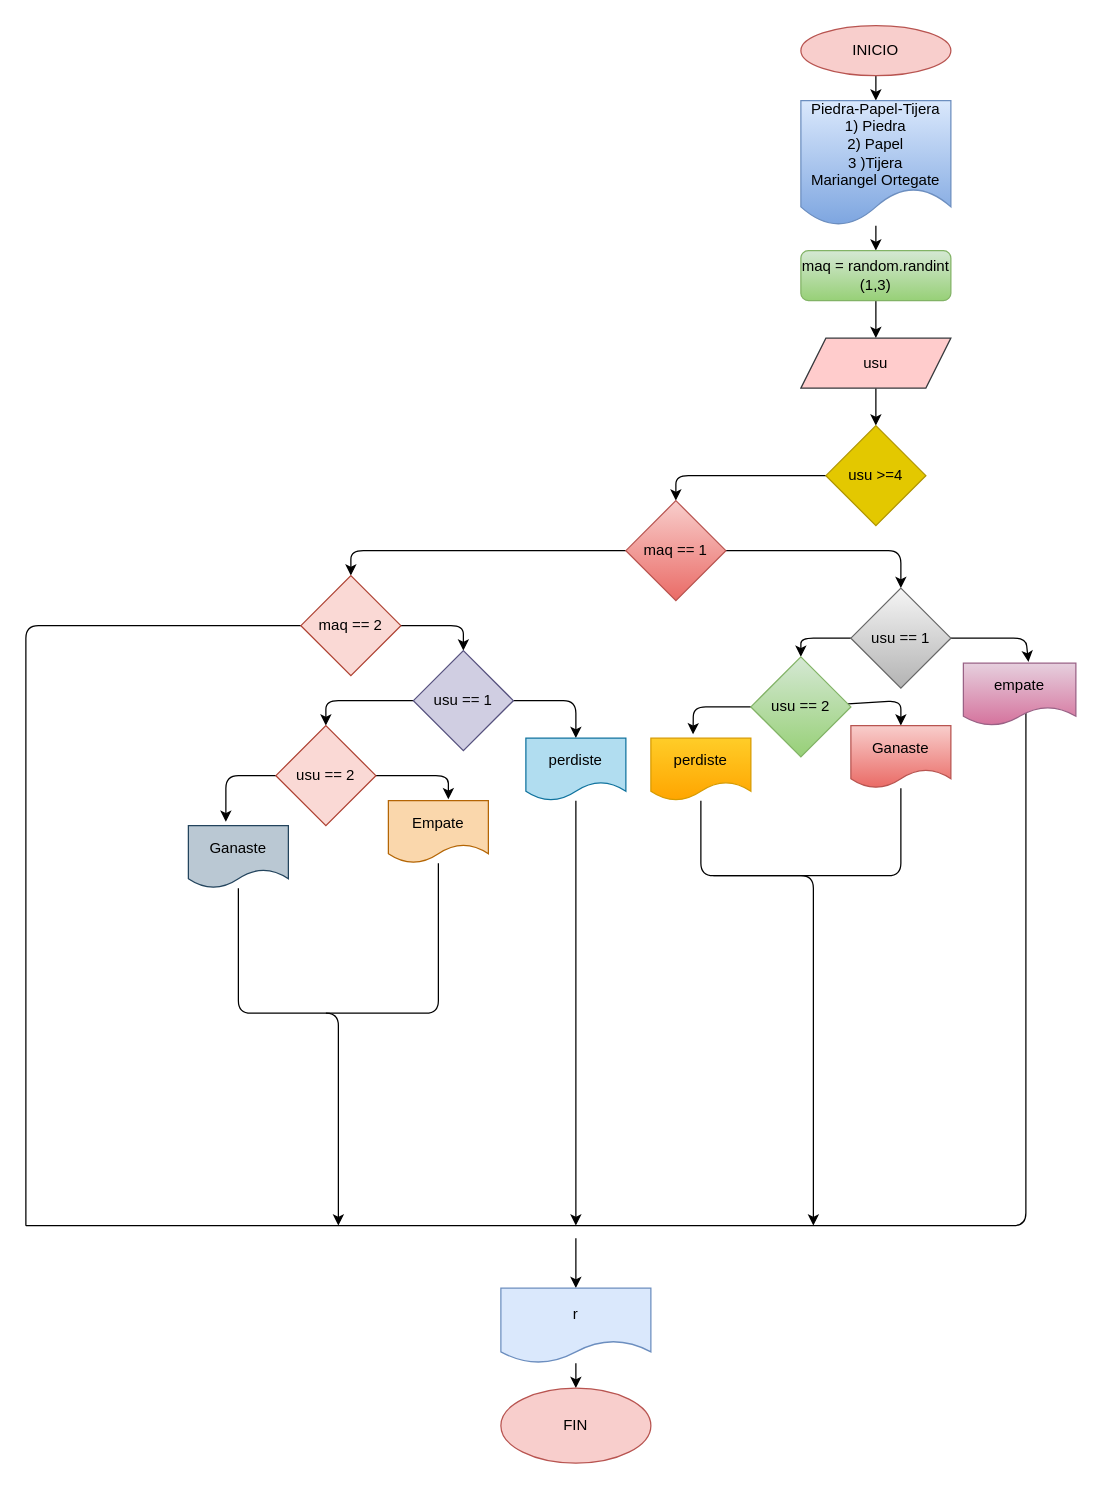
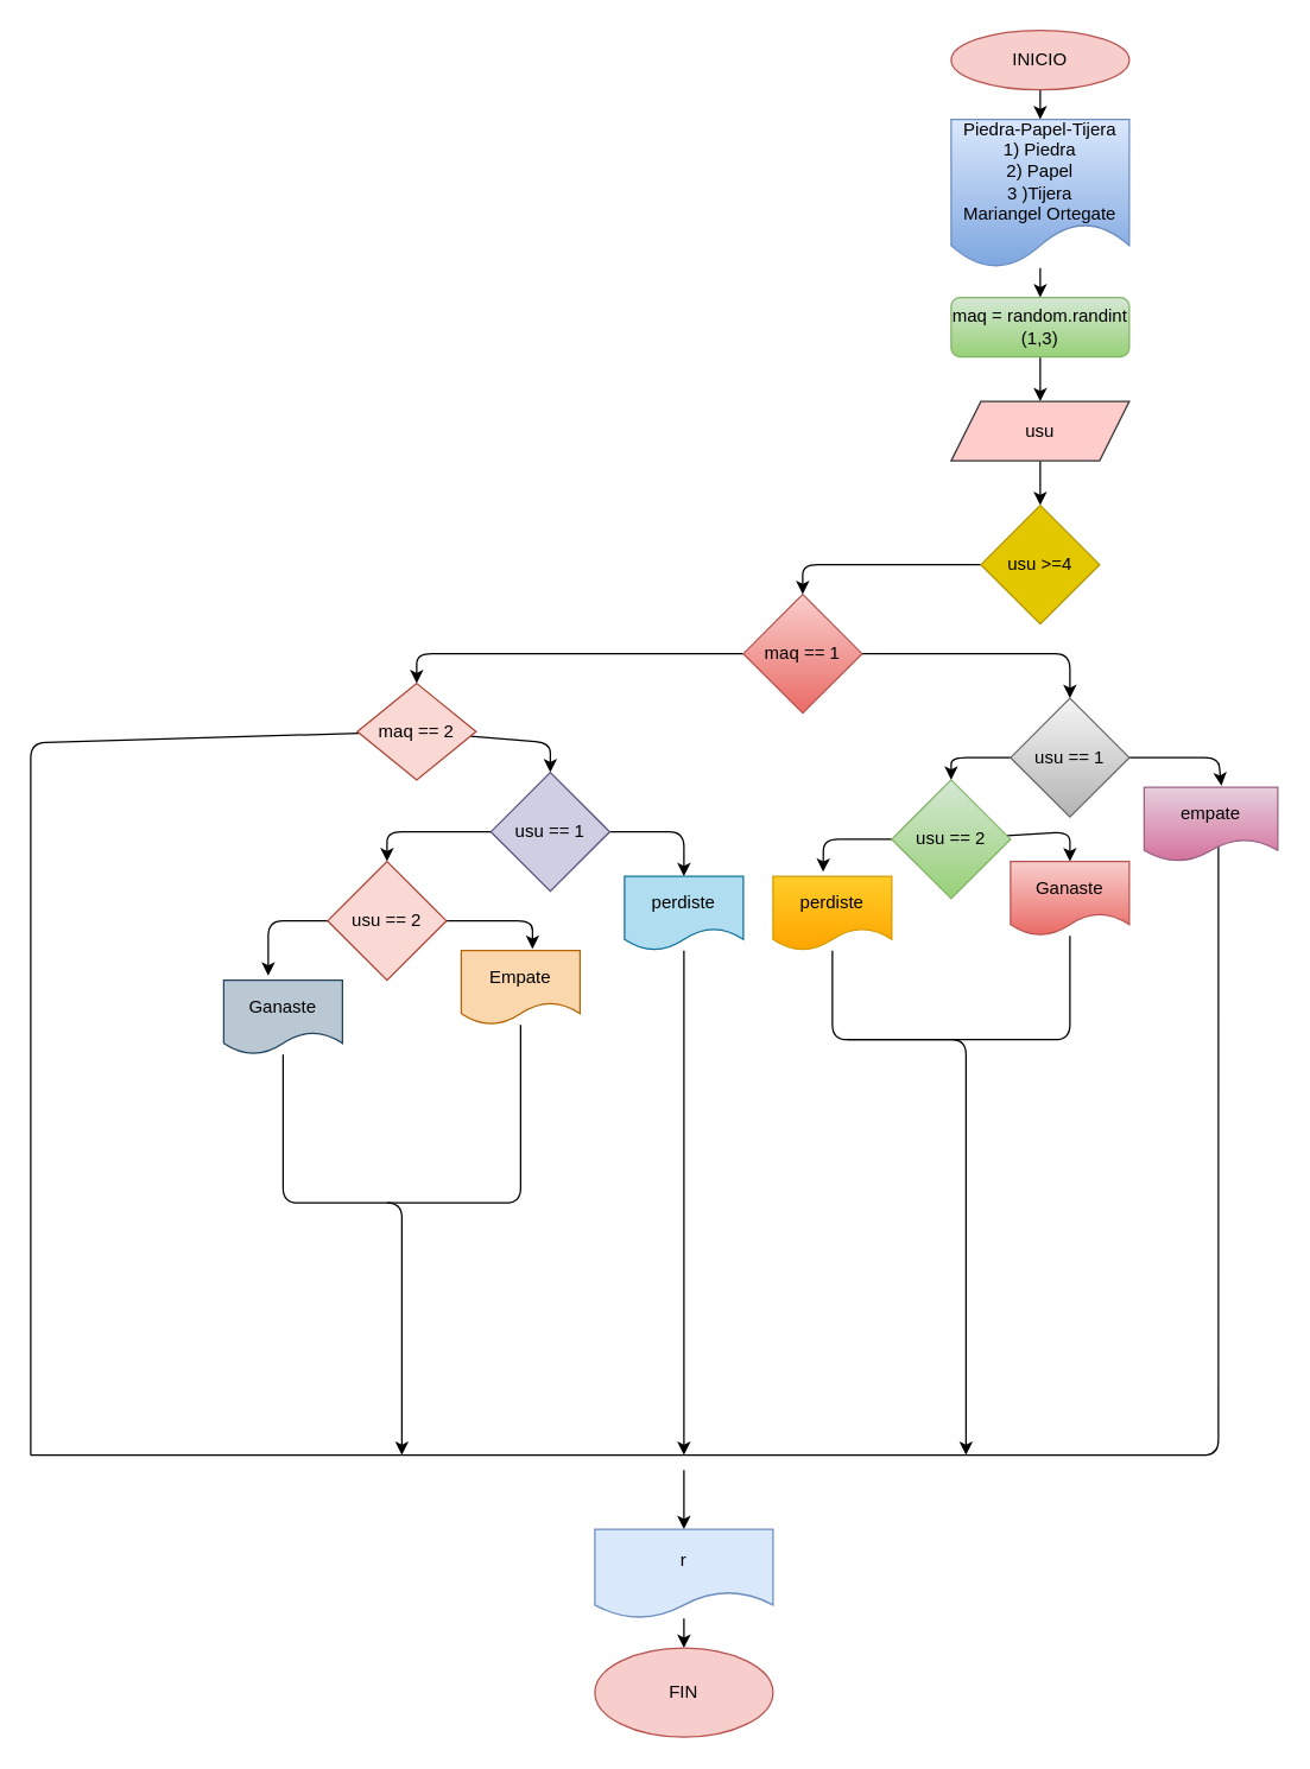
  <mxCell id="0" />
  <mxCell id="1" parent="0" />
  <mxCell id="2" style="edgeStyle=none;html=1;exitX=0.5;exitY=1;exitDx=0;exitDy=0;entryX=0.5;entryY=0;entryDx=0;entryDy=0;fontColor=#000000;" parent="1" source="3" target="5" edge="1"><mxGeometry relative="1" as="geometry" /></mxCell>
  <mxCell id="3" value="&lt;font color=&quot;#000000&quot;&gt;INICIO&lt;/font&gt;" style="ellipse;whiteSpace=wrap;html=1;fillColor=#f8cecc;strokeColor=#b85450;" parent="1" vertex="1"><mxGeometry x="640" width="120" height="40" as="geometry" y="20" /></mxCell>
  <mxCell id="4" value="" style="edgeStyle=none;html=1;fontColor=#000000;entryX=0.5;entryY=0;entryDx=0;entryDy=0;" parent="1" source="5" target="7" edge="1"><mxGeometry relative="1" as="geometry" /></mxCell>
  <mxCell id="5" value="&lt;font color=&quot;#000000&quot;&gt;Piedra-Papel-Tijera&lt;br&gt;1) Piedra&lt;br&gt;2) Papel&lt;br&gt;3 )Tijera&lt;br&gt;Mariangel Ortegate&lt;br&gt;&lt;/font&gt;" style="shape=document;whiteSpace=wrap;html=1;boundedLbl=1;fillColor=#dae8fc;strokeColor=#6c8ebf;gradientColor=#7ea6e0;" parent="1" vertex="1"><mxGeometry x="640" y="80" width="120" height="100" as="geometry" /></mxCell>
  <mxCell id="6" style="edgeStyle=none;html=1;exitX=0.5;exitY=1;exitDx=0;exitDy=0;fontColor=#000000;" parent="1" source="7" target="9" edge="1"><mxGeometry relative="1" as="geometry" /></mxCell>
  <mxCell id="7" value="&lt;font color=&quot;#000000&quot;&gt;maq = random.randint&lt;br&gt;(1,3)&lt;br&gt;&lt;/font&gt;" style="rounded=1;whiteSpace=wrap;html=1;fillColor=#d5e8d4;strokeColor=#82b366;gradientColor=#97d077;" parent="1" vertex="1"><mxGeometry x="640" y="200" width="120" height="40" as="geometry" /></mxCell>
  <mxCell id="8" value="" style="edgeStyle=none;html=1;" edge="1" parent="1" source="9" target="11"><mxGeometry relative="1" as="geometry" /></mxCell>
  <mxCell id="9" value="&lt;font color=&quot;#000000&quot;&gt;usu&lt;/font&gt;" style="shape=parallelogram;perimeter=parallelogramPerimeter;whiteSpace=wrap;html=1;fixedSize=1;fillColor=#ffcccc;strokeColor=#36393d;" parent="1" vertex="1"><mxGeometry x="640" y="270" width="120" height="40" as="geometry" /></mxCell>
  <mxCell id="10" style="edgeStyle=none;html=1;entryX=0.5;entryY=0;entryDx=0;entryDy=0;" edge="1" parent="1" source="11" target="14"><mxGeometry relative="1" as="geometry"><Array as="points"><mxPoint x="540" y="380" /></Array></mxGeometry></mxCell>
  <mxCell id="11" value="usu &amp;gt;=4" style="rhombus;whiteSpace=wrap;html=1;fillColor=#e3c800;fontColor=#000000;strokeColor=#B09500;" vertex="1" parent="1"><mxGeometry x="660" y="340" width="80" height="80" as="geometry" /></mxCell>
  <mxCell id="12" style="edgeStyle=none;html=1;entryX=0.5;entryY=0;entryDx=0;entryDy=0;" edge="1" parent="1" source="14" target="17"><mxGeometry relative="1" as="geometry"><Array as="points"><mxPoint x="720" y="440" /></Array></mxGeometry></mxCell>
  <mxCell id="13" style="edgeStyle=none;html=1;entryX=0.5;entryY=0;entryDx=0;entryDy=0;" edge="1" parent="1" source="14" target="20"><mxGeometry relative="1" as="geometry"><Array as="points"><mxPoint x="280" y="440" /></Array></mxGeometry></mxCell>
  <mxCell id="14" value="&lt;font color=&quot;#000000&quot;&gt;maq == 1&lt;/font&gt;" style="rhombus;whiteSpace=wrap;html=1;fillColor=#f8cecc;strokeColor=#b85450;gradientColor=#ea6b66;" vertex="1" parent="1"><mxGeometry x="500" y="400" width="80" height="80" as="geometry" /></mxCell>
  <mxCell id="15" style="edgeStyle=none;html=1;entryX=0.578;entryY=-0.02;entryDx=0;entryDy=0;entryPerimeter=0;" edge="1" parent="1" source="17" target="22"><mxGeometry relative="1" as="geometry"><Array as="points"><mxPoint x="820" y="510" /></Array></mxGeometry></mxCell>
  <mxCell id="16" style="edgeStyle=none;html=1;exitX=0;exitY=0.5;exitDx=0;exitDy=0;entryX=0.5;entryY=0;entryDx=0;entryDy=0;" edge="1" parent="1" source="17" target="25"><mxGeometry relative="1" as="geometry"><Array as="points"><mxPoint x="640" y="510" /></Array></mxGeometry></mxCell>
  <mxCell id="17" value="&lt;font color=&quot;#000000&quot;&gt;usu == 1&lt;/font&gt;" style="rhombus;whiteSpace=wrap;html=1;fillColor=#f5f5f5;strokeColor=#666666;gradientColor=#b3b3b3;" vertex="1" parent="1"><mxGeometry x="680" y="470" width="80" height="80" as="geometry" /></mxCell>
  <mxCell id="18" style="edgeStyle=none;html=1;entryX=0.5;entryY=0;entryDx=0;entryDy=0;fontColor=#000000;" edge="1" parent="1" source="20" target="32"><mxGeometry relative="1" as="geometry"><Array as="points"><mxPoint x="370" y="500" /></Array></mxGeometry></mxCell>
  <mxCell id="19" style="edgeStyle=none;html=1;fontColor=#000000;endArrow=none;endFill=0;" edge="1" parent="1" source="20"><mxGeometry relative="1" as="geometry"><mxPoint x="20" y="980" as="targetPoint" /><Array as="points"><mxPoint x="20" y="500" /></Array></mxGeometry></mxCell>
- <mxCell id="20" value="&lt;font color=&quot;#000000&quot;&gt;maq == 2&lt;/font&gt;" style="rhombus;whiteSpace=wrap;html=1;fillColor=#fad9d5;strokeColor=#ae4132;" vertex="1" parent="1"><mxGeometry x="240" y="460" width="80" height="80" as="geometry" /></mxCell>
+ <mxCell id="20" value="&lt;font color=&quot;#000000&quot;&gt;maq == 2&lt;/font&gt;" style="rhombus;whiteSpace=wrap;html=1;fillColor=#fad9d5;strokeColor=#ae4132;" vertex="1" parent="1"><mxGeometry x="240" y="460" width="80" height="65" as="geometry" /></mxCell>
  <mxCell id="21" style="edgeStyle=none;html=1;fontColor=#000000;endArrow=none;endFill=0;exitX=0.556;exitY=0.6;exitDx=0;exitDy=0;exitPerimeter=0;" edge="1" parent="1" source="22"><mxGeometry relative="1" as="geometry"><mxPoint x="20" y="980" as="targetPoint" /><Array as="points"><mxPoint x="820" y="980" /></Array></mxGeometry></mxCell>
  <mxCell id="22" value="&lt;font color=&quot;#000000&quot;&gt;empate&lt;/font&gt;" style="shape=document;whiteSpace=wrap;html=1;boundedLbl=1;fillColor=#e6d0de;strokeColor=#996185;gradientColor=#d5739d;" vertex="1" parent="1"><mxGeometry x="770" y="530" width="90" height="50" as="geometry" /></mxCell>
  <mxCell id="23" style="edgeStyle=none;html=1;entryX=0.5;entryY=0;entryDx=0;entryDy=0;" edge="1" parent="1" source="25" target="27"><mxGeometry relative="1" as="geometry"><Array as="points"><mxPoint x="720" y="560" /></Array></mxGeometry></mxCell>
  <mxCell id="24" style="edgeStyle=none;html=1;entryX=0.422;entryY=-0.06;entryDx=0;entryDy=0;entryPerimeter=0;" edge="1" parent="1" source="25" target="29"><mxGeometry relative="1" as="geometry"><Array as="points"><mxPoint x="554" y="565" /></Array></mxGeometry></mxCell>
  <mxCell id="25" value="&lt;font color=&quot;#000000&quot;&gt;usu == 2&lt;/font&gt;" style="rhombus;whiteSpace=wrap;html=1;fillColor=#d5e8d4;strokeColor=#82b366;gradientColor=#97d077;" vertex="1" parent="1"><mxGeometry x="600" y="525" width="80" height="80" as="geometry" /></mxCell>
  <mxCell id="26" style="edgeStyle=none;html=1;fontColor=#000000;endArrow=none;endFill=0;" edge="1" parent="1" source="27"><mxGeometry relative="1" as="geometry"><mxPoint x="570" y="700" as="targetPoint" /><Array as="points"><mxPoint x="720" y="700" /></Array></mxGeometry></mxCell>
  <mxCell id="27" value="&lt;font color=&quot;#000000&quot;&gt;Ganaste&lt;/font&gt;" style="shape=document;whiteSpace=wrap;html=1;boundedLbl=1;fillColor=#f8cecc;strokeColor=#b85450;gradientColor=#ea6b66;" vertex="1" parent="1"><mxGeometry x="680" y="580" width="80" height="50" as="geometry" /></mxCell>
  <mxCell id="28" style="edgeStyle=none;html=1;fontColor=#000000;endArrow=classic;endFill=1;" edge="1" parent="1" source="29"><mxGeometry relative="1" as="geometry"><mxPoint x="650" y="980" as="targetPoint" /><Array as="points"><mxPoint x="560" y="700" /><mxPoint x="650" y="700" /></Array></mxGeometry></mxCell>
  <mxCell id="29" value="&lt;font color=&quot;#000000&quot;&gt;perdiste&lt;/font&gt;" style="shape=document;whiteSpace=wrap;html=1;boundedLbl=1;fillColor=#ffcd28;strokeColor=#d79b00;gradientColor=#ffa500;" vertex="1" parent="1"><mxGeometry x="520" y="590" width="80" height="50" as="geometry" /></mxCell>
  <mxCell id="30" style="edgeStyle=none;html=1;entryX=0.5;entryY=0;entryDx=0;entryDy=0;fontColor=#000000;" edge="1" parent="1" source="32" target="34"><mxGeometry relative="1" as="geometry"><Array as="points"><mxPoint x="460" y="560" /></Array></mxGeometry></mxCell>
  <mxCell id="31" style="edgeStyle=none;html=1;entryX=0.5;entryY=0;entryDx=0;entryDy=0;fontColor=#000000;" edge="1" parent="1" source="32" target="37"><mxGeometry relative="1" as="geometry"><Array as="points"><mxPoint x="260" y="560" /></Array></mxGeometry></mxCell>
  <mxCell id="32" value="&lt;font color=&quot;#000000&quot;&gt;usu == 1&lt;/font&gt;" style="rhombus;whiteSpace=wrap;html=1;fillColor=#d0cee2;strokeColor=#56517e;" vertex="1" parent="1"><mxGeometry x="330" y="520" width="80" height="80" as="geometry" /></mxCell>
  <mxCell id="33" style="edgeStyle=none;html=1;fontColor=#000000;endArrow=classic;endFill=1;" edge="1" parent="1" source="34"><mxGeometry relative="1" as="geometry"><mxPoint x="460" y="980" as="targetPoint" /></mxGeometry></mxCell>
  <mxCell id="34" value="&lt;font color=&quot;#000000&quot;&gt;perdiste&lt;/font&gt;" style="shape=document;whiteSpace=wrap;html=1;boundedLbl=1;fillColor=#b1ddf0;strokeColor=#10739e;" vertex="1" parent="1"><mxGeometry x="420" y="590" width="80" height="50" as="geometry" /></mxCell>
  <mxCell id="35" style="edgeStyle=none;html=1;entryX=0.6;entryY=-0.02;entryDx=0;entryDy=0;entryPerimeter=0;fontColor=#000000;" edge="1" parent="1" source="37" target="39"><mxGeometry relative="1" as="geometry"><Array as="points"><mxPoint x="358" y="620" /></Array></mxGeometry></mxCell>
  <mxCell id="36" style="edgeStyle=none;html=1;entryX=0.375;entryY=-0.06;entryDx=0;entryDy=0;entryPerimeter=0;fontColor=#000000;" edge="1" parent="1" source="37" target="41"><mxGeometry relative="1" as="geometry"><Array as="points"><mxPoint x="180" y="620" /></Array></mxGeometry></mxCell>
  <mxCell id="37" value="&lt;font color=&quot;#000000&quot;&gt;usu == 2&lt;/font&gt;" style="rhombus;whiteSpace=wrap;html=1;fillColor=#fad9d5;strokeColor=#ae4132;" vertex="1" parent="1"><mxGeometry x="220" y="580" width="80" height="80" as="geometry" /></mxCell>
  <mxCell id="38" style="edgeStyle=none;html=1;fontColor=#000000;endArrow=none;endFill=0;" edge="1" parent="1" source="39"><mxGeometry relative="1" as="geometry"><mxPoint x="260" y="810" as="targetPoint" /><Array as="points"><mxPoint x="350" y="810" /></Array></mxGeometry></mxCell>
  <mxCell id="39" value="&lt;font color=&quot;#000000&quot;&gt;Empate&lt;/font&gt;" style="shape=document;whiteSpace=wrap;html=1;boundedLbl=1;fillColor=#fad7ac;strokeColor=#b46504;" vertex="1" parent="1"><mxGeometry x="310" y="640" width="80" height="50" as="geometry" /></mxCell>
  <mxCell id="40" style="edgeStyle=none;html=1;fontColor=#000000;endArrow=classic;endFill=1;" edge="1" parent="1" source="41"><mxGeometry relative="1" as="geometry"><mxPoint x="270" y="980" as="targetPoint" /><Array as="points"><mxPoint x="190" y="810" /><mxPoint x="270" y="810" /></Array></mxGeometry></mxCell>
  <mxCell id="41" value="&lt;font color=&quot;#000000&quot;&gt;Ganaste&lt;/font&gt;" style="shape=document;whiteSpace=wrap;html=1;boundedLbl=1;fillColor=#bac8d3;strokeColor=#23445d;" vertex="1" parent="1"><mxGeometry x="150" y="660" width="80" height="50" as="geometry" /></mxCell>
  <mxCell id="42" value="" style="edgeStyle=none;html=1;fontColor=#000000;endArrow=classic;endFill=1;" edge="1" parent="1" source="44" target="45"><mxGeometry relative="1" as="geometry" /></mxCell>
  <mxCell id="43" style="edgeStyle=none;html=1;fontColor=#000000;endArrow=classic;endFill=1;entryX=0.5;entryY=0;entryDx=0;entryDy=0;" edge="1" parent="1" target="44"><mxGeometry relative="1" as="geometry"><mxPoint x="360" y="980" as="targetPoint" /><mxPoint x="460" y="990" as="sourcePoint" /></mxGeometry></mxCell>
  <mxCell id="44" value="&lt;font color=&quot;#000000&quot;&gt;r&lt;/font&gt;" style="shape=document;whiteSpace=wrap;html=1;boundedLbl=1;fillColor=#dae8fc;strokeColor=#6c8ebf;" vertex="1" parent="1"><mxGeometry x="400" y="1030" width="120" height="60" as="geometry" /></mxCell>
  <mxCell id="45" value="&lt;font color=&quot;#000000&quot;&gt;FIN&lt;/font&gt;" style="ellipse;whiteSpace=wrap;html=1;fillColor=#f8cecc;strokeColor=#b85450;" vertex="1" parent="1"><mxGeometry x="400" y="1110" width="120" height="60" as="geometry" /></mxCell>
